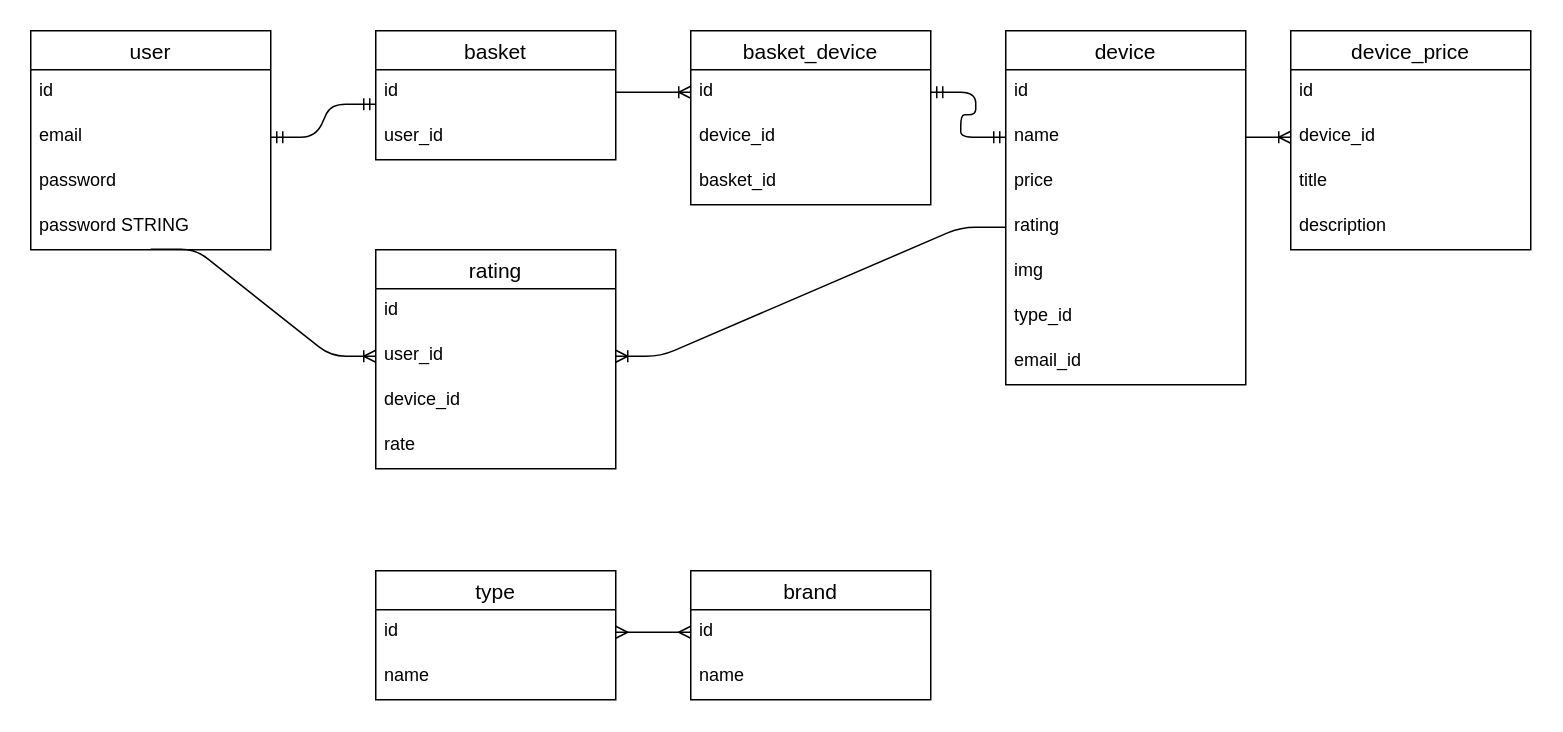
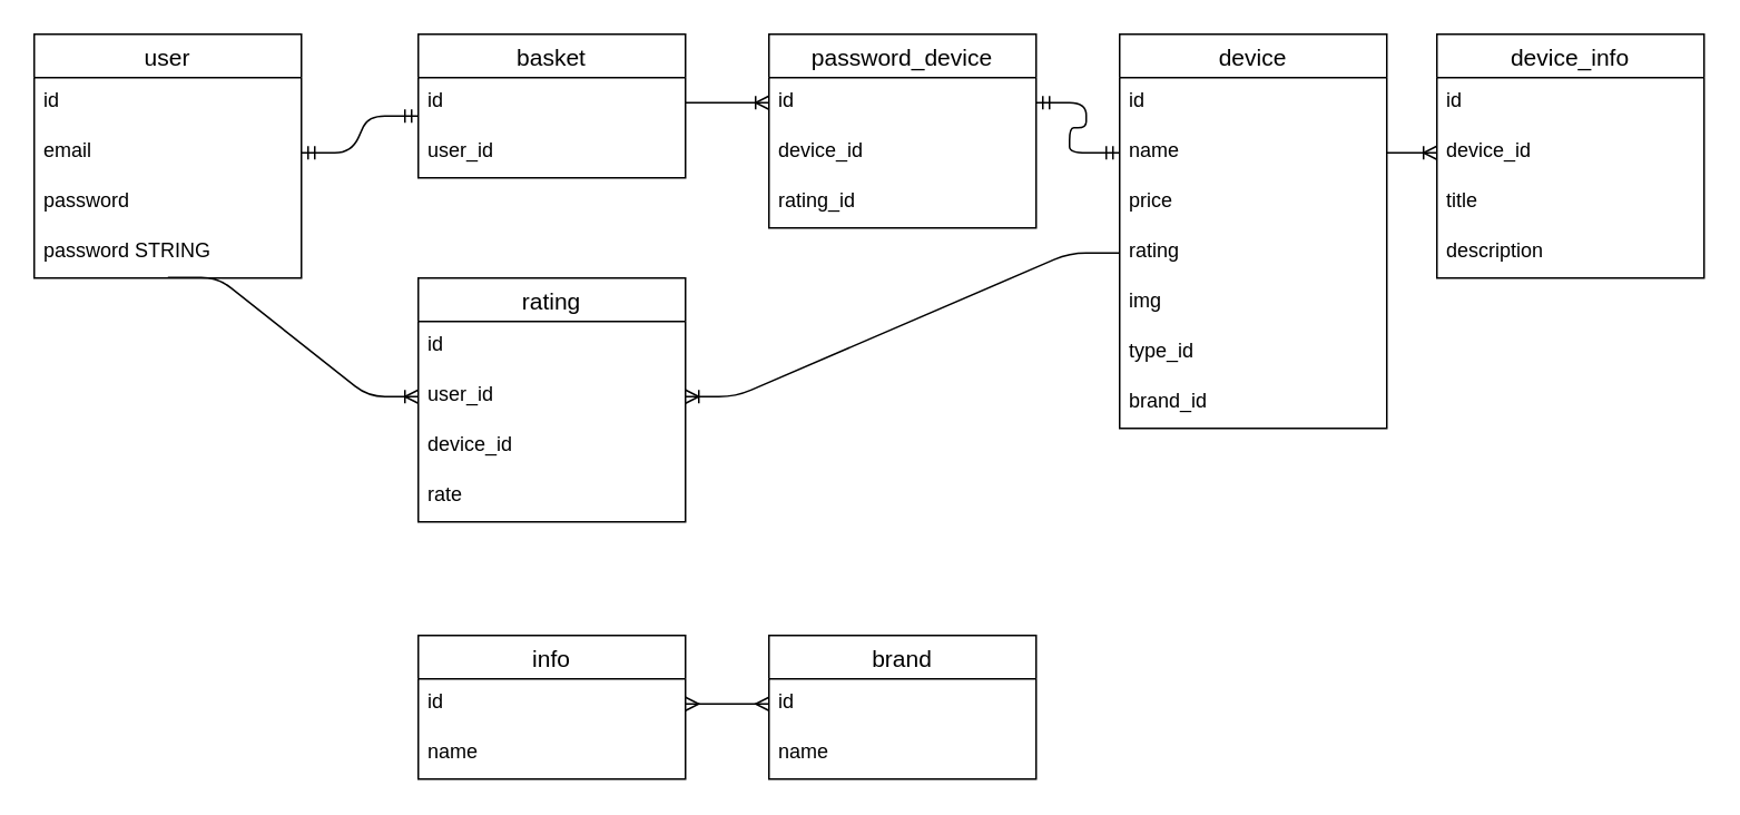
  <mxCell id="0" />
  <mxCell id="1" parent="0" />
  <mxCell id="2" value="user" style="swimlane;fontStyle=0;childLayout=stackLayout;horizontal=1;startSize=26;horizontalStack=0;resizeParent=1;resizeParentMax=0;resizeLast=0;collapsible=1;marginBottom=0;align=center;fontSize=14;" vertex="1" parent="1"><mxGeometry x="20" y="20" width="160" height="146" as="geometry" /></mxCell>
  <mxCell id="3" value="id" style="text;strokeColor=none;fillColor=none;spacingLeft=4;spacingRight=4;overflow=hidden;rotatable=0;points=[[0,0.5],[1,0.5]];portConstraint=eastwest;fontSize=12;" vertex="1" parent="2"><mxGeometry y="26" width="160" height="30" as="geometry" /></mxCell>
  <mxCell id="4" value="email" style="text;strokeColor=none;fillColor=none;spacingLeft=4;spacingRight=4;overflow=hidden;rotatable=0;points=[[0,0.5],[1,0.5]];portConstraint=eastwest;fontSize=12;" vertex="1" parent="2"><mxGeometry y="56" width="160" height="30" as="geometry" /></mxCell>
  <mxCell id="5" value="password" style="text;strokeColor=none;fillColor=none;spacingLeft=4;spacingRight=4;overflow=hidden;rotatable=0;points=[[0,0.5],[1,0.5]];portConstraint=eastwest;fontSize=12;" vertex="1" parent="2"><mxGeometry y="86" width="160" height="30" as="geometry" /></mxCell>
  <mxCell id="6" value="password STRING" style="text;strokeColor=none;fillColor=none;spacingLeft=4;spacingRight=4;overflow=hidden;rotatable=0;points=[[0,0.5],[1,0.5]];portConstraint=eastwest;fontSize=12;" vertex="1" parent="2"><mxGeometry y="116" width="160" height="30" as="geometry" /></mxCell>
  <mxCell id="7" value="basket" style="swimlane;fontStyle=0;childLayout=stackLayout;horizontal=1;startSize=26;horizontalStack=0;resizeParent=1;resizeParentMax=0;resizeLast=0;collapsible=1;marginBottom=0;align=center;fontSize=14;" vertex="1" parent="1"><mxGeometry x="250" y="20" width="160" height="86" as="geometry" /></mxCell>
  <mxCell id="8" value="id" style="text;strokeColor=none;fillColor=none;spacingLeft=4;spacingRight=4;overflow=hidden;rotatable=0;points=[[0,0.5],[1,0.5]];portConstraint=eastwest;fontSize=12;" vertex="1" parent="7"><mxGeometry y="26" width="160" height="30" as="geometry" /></mxCell>
  <mxCell id="9" value="user_id" style="text;strokeColor=none;fillColor=none;spacingLeft=4;spacingRight=4;overflow=hidden;rotatable=0;points=[[0,0.5],[1,0.5]];portConstraint=eastwest;fontSize=12;" vertex="1" parent="7"><mxGeometry y="56" width="160" height="30" as="geometry" /></mxCell>
  <mxCell id="10" value="" style="edgeStyle=entityRelationEdgeStyle;fontSize=12;html=1;endArrow=ERmandOne;startArrow=ERmandOne;exitX=1;exitY=0.5;exitDx=0;exitDy=0;entryX=0;entryY=0.767;entryDx=0;entryDy=0;entryPerimeter=0;" edge="1" parent="1" source="4" target="8"><mxGeometry width="100" height="100" relative="1" as="geometry"><mxPoint x="120" y="340" as="sourcePoint" /><mxPoint x="230" y="90" as="targetPoint" /></mxGeometry></mxCell>
  <mxCell id="11" value="device" style="swimlane;fontStyle=0;childLayout=stackLayout;horizontal=1;startSize=26;horizontalStack=0;resizeParent=1;resizeParentMax=0;resizeLast=0;collapsible=1;marginBottom=0;align=center;fontSize=14;" vertex="1" parent="1"><mxGeometry x="670" y="20" width="160" height="236" as="geometry"><mxRectangle x="710" y="90" width="70" height="26" as="alternateBounds" /></mxGeometry></mxCell>
  <mxCell id="12" value="id" style="text;strokeColor=none;fillColor=none;spacingLeft=4;spacingRight=4;overflow=hidden;rotatable=0;points=[[0,0.5],[1,0.5]];portConstraint=eastwest;fontSize=12;" vertex="1" parent="11"><mxGeometry y="26" width="160" height="30" as="geometry" /></mxCell>
  <mxCell id="13" value="name" style="text;strokeColor=none;fillColor=none;spacingLeft=4;spacingRight=4;overflow=hidden;rotatable=0;points=[[0,0.5],[1,0.5]];portConstraint=eastwest;fontSize=12;" vertex="1" parent="11"><mxGeometry y="56" width="160" height="30" as="geometry" /></mxCell>
  <mxCell id="14" value="price" style="text;strokeColor=none;fillColor=none;spacingLeft=4;spacingRight=4;overflow=hidden;rotatable=0;points=[[0,0.5],[1,0.5]];portConstraint=eastwest;fontSize=12;" vertex="1" parent="11"><mxGeometry y="86" width="160" height="30" as="geometry" /></mxCell>
  <mxCell id="15" value="rating" style="text;strokeColor=none;fillColor=none;spacingLeft=4;spacingRight=4;overflow=hidden;rotatable=0;points=[[0,0.5],[1,0.5]];portConstraint=eastwest;fontSize=12;" vertex="1" parent="11"><mxGeometry y="116" width="160" height="30" as="geometry" /></mxCell>
  <mxCell id="16" value="img" style="text;strokeColor=none;fillColor=none;spacingLeft=4;spacingRight=4;overflow=hidden;rotatable=0;points=[[0,0.5],[1,0.5]];portConstraint=eastwest;fontSize=12;" vertex="1" parent="11"><mxGeometry y="146" width="160" height="30" as="geometry" /></mxCell>
  <mxCell id="17" value="type_id" style="text;strokeColor=none;fillColor=none;spacingLeft=4;spacingRight=4;overflow=hidden;rotatable=0;points=[[0,0.5],[1,0.5]];portConstraint=eastwest;fontSize=12;" vertex="1" parent="11"><mxGeometry y="176" width="160" height="30" as="geometry" /></mxCell>
- <mxCell id="18" value="email_id" style="text;strokeColor=none;fillColor=none;spacingLeft=4;spacingRight=4;overflow=hidden;rotatable=0;points=[[0,0.5],[1,0.5]];portConstraint=eastwest;fontSize=12;" vertex="1" parent="11"><mxGeometry y="206" width="160" height="30" as="geometry" /></mxCell>
- <mxCell id="19" value="type" style="swimlane;fontStyle=0;childLayout=stackLayout;horizontal=1;startSize=26;horizontalStack=0;resizeParent=1;resizeParentMax=0;resizeLast=0;collapsible=1;marginBottom=0;align=center;fontSize=14;" vertex="1" parent="1"><mxGeometry x="250" y="380" width="160" height="86" as="geometry" /></mxCell>
+ <mxCell id="18" value="brand_id" style="text;strokeColor=none;fillColor=none;spacingLeft=4;spacingRight=4;overflow=hidden;rotatable=0;points=[[0,0.5],[1,0.5]];portConstraint=eastwest;fontSize=12;" vertex="1" parent="11"><mxGeometry y="206" width="160" height="30" as="geometry" /></mxCell>
+ <mxCell id="19" value="info" style="swimlane;fontStyle=0;childLayout=stackLayout;horizontal=1;startSize=26;horizontalStack=0;resizeParent=1;resizeParentMax=0;resizeLast=0;collapsible=1;marginBottom=0;align=center;fontSize=14;" vertex="1" parent="1"><mxGeometry x="250" y="380" width="160" height="86" as="geometry" /></mxCell>
  <mxCell id="20" value="id" style="text;strokeColor=none;fillColor=none;spacingLeft=4;spacingRight=4;overflow=hidden;rotatable=0;points=[[0,0.5],[1,0.5]];portConstraint=eastwest;fontSize=12;" vertex="1" parent="19"><mxGeometry y="26" width="160" height="30" as="geometry" /></mxCell>
  <mxCell id="21" value="name" style="text;strokeColor=none;fillColor=none;spacingLeft=4;spacingRight=4;overflow=hidden;rotatable=0;points=[[0,0.5],[1,0.5]];portConstraint=eastwest;fontSize=12;" vertex="1" parent="19"><mxGeometry y="56" width="160" height="30" as="geometry" /></mxCell>
  <mxCell id="22" value="brand" style="swimlane;fontStyle=0;childLayout=stackLayout;horizontal=1;startSize=26;horizontalStack=0;resizeParent=1;resizeParentMax=0;resizeLast=0;collapsible=1;marginBottom=0;align=center;fontSize=14;" vertex="1" parent="1"><mxGeometry x="460" y="380" width="160" height="86" as="geometry" /></mxCell>
  <mxCell id="23" value="id" style="text;strokeColor=none;fillColor=none;spacingLeft=4;spacingRight=4;overflow=hidden;rotatable=0;points=[[0,0.5],[1,0.5]];portConstraint=eastwest;fontSize=12;" vertex="1" parent="22"><mxGeometry y="26" width="160" height="30" as="geometry" /></mxCell>
  <mxCell id="24" value="name" style="text;strokeColor=none;fillColor=none;spacingLeft=4;spacingRight=4;overflow=hidden;rotatable=0;points=[[0,0.5],[1,0.5]];portConstraint=eastwest;fontSize=12;" vertex="1" parent="22"><mxGeometry y="56" width="160" height="30" as="geometry" /></mxCell>
  <mxCell id="25" value="" style="edgeStyle=entityRelationEdgeStyle;fontSize=12;html=1;endArrow=ERmany;startArrow=ERmany;exitX=1;exitY=0.5;exitDx=0;exitDy=0;entryX=0;entryY=0.5;entryDx=0;entryDy=0;" edge="1" parent="1" source="20" target="23"><mxGeometry width="100" height="100" relative="1" as="geometry"><mxPoint x="330" y="590" as="sourcePoint" /><mxPoint x="490" y="401" as="targetPoint" /></mxGeometry></mxCell>
- <mxCell id="26" value="device_price" style="swimlane;fontStyle=0;childLayout=stackLayout;horizontal=1;startSize=26;horizontalStack=0;resizeParent=1;resizeParentMax=0;resizeLast=0;collapsible=1;marginBottom=0;align=center;fontSize=14;" vertex="1" parent="1"><mxGeometry x="860" y="20" width="160" height="146" as="geometry" /></mxCell>
+ <mxCell id="26" value="device_info" style="swimlane;fontStyle=0;childLayout=stackLayout;horizontal=1;startSize=26;horizontalStack=0;resizeParent=1;resizeParentMax=0;resizeLast=0;collapsible=1;marginBottom=0;align=center;fontSize=14;" vertex="1" parent="1"><mxGeometry x="860" y="20" width="160" height="146" as="geometry" /></mxCell>
  <mxCell id="27" value="id" style="text;strokeColor=none;fillColor=none;spacingLeft=4;spacingRight=4;overflow=hidden;rotatable=0;points=[[0,0.5],[1,0.5]];portConstraint=eastwest;fontSize=12;" vertex="1" parent="26"><mxGeometry y="26" width="160" height="30" as="geometry" /></mxCell>
  <mxCell id="28" value="device_id" style="text;strokeColor=none;fillColor=none;spacingLeft=4;spacingRight=4;overflow=hidden;rotatable=0;points=[[0,0.5],[1,0.5]];portConstraint=eastwest;fontSize=12;" vertex="1" parent="26"><mxGeometry y="56" width="160" height="30" as="geometry" /></mxCell>
  <mxCell id="29" value="title" style="text;strokeColor=none;fillColor=none;spacingLeft=4;spacingRight=4;overflow=hidden;rotatable=0;points=[[0,0.5],[1,0.5]];portConstraint=eastwest;fontSize=12;" vertex="1" parent="26"><mxGeometry y="86" width="160" height="30" as="geometry" /></mxCell>
  <mxCell id="30" value="description" style="text;strokeColor=none;fillColor=none;spacingLeft=4;spacingRight=4;overflow=hidden;rotatable=0;points=[[0,0.5],[1,0.5]];portConstraint=eastwest;fontSize=12;" vertex="1" parent="26"><mxGeometry y="116" width="160" height="30" as="geometry" /></mxCell>
  <mxCell id="31" value="" style="edgeStyle=entityRelationEdgeStyle;fontSize=12;html=1;endArrow=ERoneToMany;exitX=1;exitY=0.5;exitDx=0;exitDy=0;entryX=0;entryY=0.5;entryDx=0;entryDy=0;" edge="1" parent="1" source="13" target="28"><mxGeometry width="100" height="100" relative="1" as="geometry"><mxPoint x="860" y="230" as="sourcePoint" /><mxPoint x="960" y="130" as="targetPoint" /></mxGeometry></mxCell>
- <mxCell id="32" value="basket_device" style="swimlane;fontStyle=0;childLayout=stackLayout;horizontal=1;startSize=26;horizontalStack=0;resizeParent=1;resizeParentMax=0;resizeLast=0;collapsible=1;marginBottom=0;align=center;fontSize=14;" vertex="1" parent="1"><mxGeometry x="460" y="20" width="160" height="116" as="geometry" /></mxCell>
+ <mxCell id="32" value="password_device" style="swimlane;fontStyle=0;childLayout=stackLayout;horizontal=1;startSize=26;horizontalStack=0;resizeParent=1;resizeParentMax=0;resizeLast=0;collapsible=1;marginBottom=0;align=center;fontSize=14;" vertex="1" parent="1"><mxGeometry x="460" y="20" width="160" height="116" as="geometry" /></mxCell>
  <mxCell id="33" value="id" style="text;strokeColor=none;fillColor=none;spacingLeft=4;spacingRight=4;overflow=hidden;rotatable=0;points=[[0,0.5],[1,0.5]];portConstraint=eastwest;fontSize=12;" vertex="1" parent="32"><mxGeometry y="26" width="160" height="30" as="geometry" /></mxCell>
  <mxCell id="34" value="device_id" style="text;strokeColor=none;fillColor=none;spacingLeft=4;spacingRight=4;overflow=hidden;rotatable=0;points=[[0,0.5],[1,0.5]];portConstraint=eastwest;fontSize=12;" vertex="1" parent="32"><mxGeometry y="56" width="160" height="30" as="geometry" /></mxCell>
- <mxCell id="35" value="basket_id" style="text;strokeColor=none;fillColor=none;spacingLeft=4;spacingRight=4;overflow=hidden;rotatable=0;points=[[0,0.5],[1,0.5]];portConstraint=eastwest;fontSize=12;" vertex="1" parent="32"><mxGeometry y="86" width="160" height="30" as="geometry" /></mxCell>
+ <mxCell id="35" value="rating_id" style="text;strokeColor=none;fillColor=none;spacingLeft=4;spacingRight=4;overflow=hidden;rotatable=0;points=[[0,0.5],[1,0.5]];portConstraint=eastwest;fontSize=12;" vertex="1" parent="32"><mxGeometry y="86" width="160" height="30" as="geometry" /></mxCell>
  <mxCell id="36" value="" style="edgeStyle=entityRelationEdgeStyle;fontSize=12;html=1;endArrow=ERoneToMany;exitX=1;exitY=0.5;exitDx=0;exitDy=0;entryX=0;entryY=0.5;entryDx=0;entryDy=0;" edge="1" parent="1" source="8" target="33"><mxGeometry width="100" height="100" relative="1" as="geometry"><mxPoint x="330" y="260" as="sourcePoint" /><mxPoint x="430" y="160" as="targetPoint" /></mxGeometry></mxCell>
  <mxCell id="37" value="" style="edgeStyle=entityRelationEdgeStyle;fontSize=12;html=1;endArrow=ERmandOne;startArrow=ERmandOne;exitX=1;exitY=0.5;exitDx=0;exitDy=0;entryX=0;entryY=0.5;entryDx=0;entryDy=0;" edge="1" parent="1" source="33" target="13"><mxGeometry width="100" height="100" relative="1" as="geometry"><mxPoint x="360" y="290" as="sourcePoint" /><mxPoint x="460" y="190" as="targetPoint" /></mxGeometry></mxCell>
  <mxCell id="38" value="rating" style="swimlane;fontStyle=0;childLayout=stackLayout;horizontal=1;startSize=26;horizontalStack=0;resizeParent=1;resizeParentMax=0;resizeLast=0;collapsible=1;marginBottom=0;align=center;fontSize=14;" vertex="1" parent="1"><mxGeometry x="250" y="166" width="160" height="146" as="geometry" /></mxCell>
  <mxCell id="39" value="id" style="text;strokeColor=none;fillColor=none;spacingLeft=4;spacingRight=4;overflow=hidden;rotatable=0;points=[[0,0.5],[1,0.5]];portConstraint=eastwest;fontSize=12;" vertex="1" parent="38"><mxGeometry y="26" width="160" height="30" as="geometry" /></mxCell>
  <mxCell id="40" value="user_id" style="text;strokeColor=none;fillColor=none;spacingLeft=4;spacingRight=4;overflow=hidden;rotatable=0;points=[[0,0.5],[1,0.5]];portConstraint=eastwest;fontSize=12;" vertex="1" parent="38"><mxGeometry y="56" width="160" height="30" as="geometry" /></mxCell>
  <mxCell id="41" value="device_id" style="text;strokeColor=none;fillColor=none;spacingLeft=4;spacingRight=4;overflow=hidden;rotatable=0;points=[[0,0.5],[1,0.5]];portConstraint=eastwest;fontSize=12;" vertex="1" parent="38"><mxGeometry y="86" width="160" height="30" as="geometry" /></mxCell>
  <mxCell id="42" value="rate" style="text;strokeColor=none;fillColor=none;spacingLeft=4;spacingRight=4;overflow=hidden;rotatable=0;points=[[0,0.5],[1,0.5]];portConstraint=eastwest;fontSize=12;" vertex="1" parent="38"><mxGeometry y="116" width="160" height="30" as="geometry" /></mxCell>
  <mxCell id="43" value="" style="edgeStyle=entityRelationEdgeStyle;fontSize=12;html=1;endArrow=ERoneToMany;exitX=0.5;exitY=0.99;exitDx=0;exitDy=0;exitPerimeter=0;entryX=0;entryY=0.5;entryDx=0;entryDy=0;" edge="1" parent="1" source="6" target="40"><mxGeometry width="100" height="100" relative="1" as="geometry"><mxPoint x="-10" y="330" as="sourcePoint" /><mxPoint x="90" y="230" as="targetPoint" /></mxGeometry></mxCell>
  <mxCell id="44" value="" style="edgeStyle=entityRelationEdgeStyle;fontSize=12;html=1;endArrow=ERoneToMany;entryX=1;entryY=0.5;entryDx=0;entryDy=0;exitX=0;exitY=0.5;exitDx=0;exitDy=0;" edge="1" parent="1" source="15" target="40"><mxGeometry width="100" height="100" relative="1" as="geometry"><mxPoint x="410" y="310" as="sourcePoint" /><mxPoint x="510" y="210" as="targetPoint" /></mxGeometry></mxCell>
